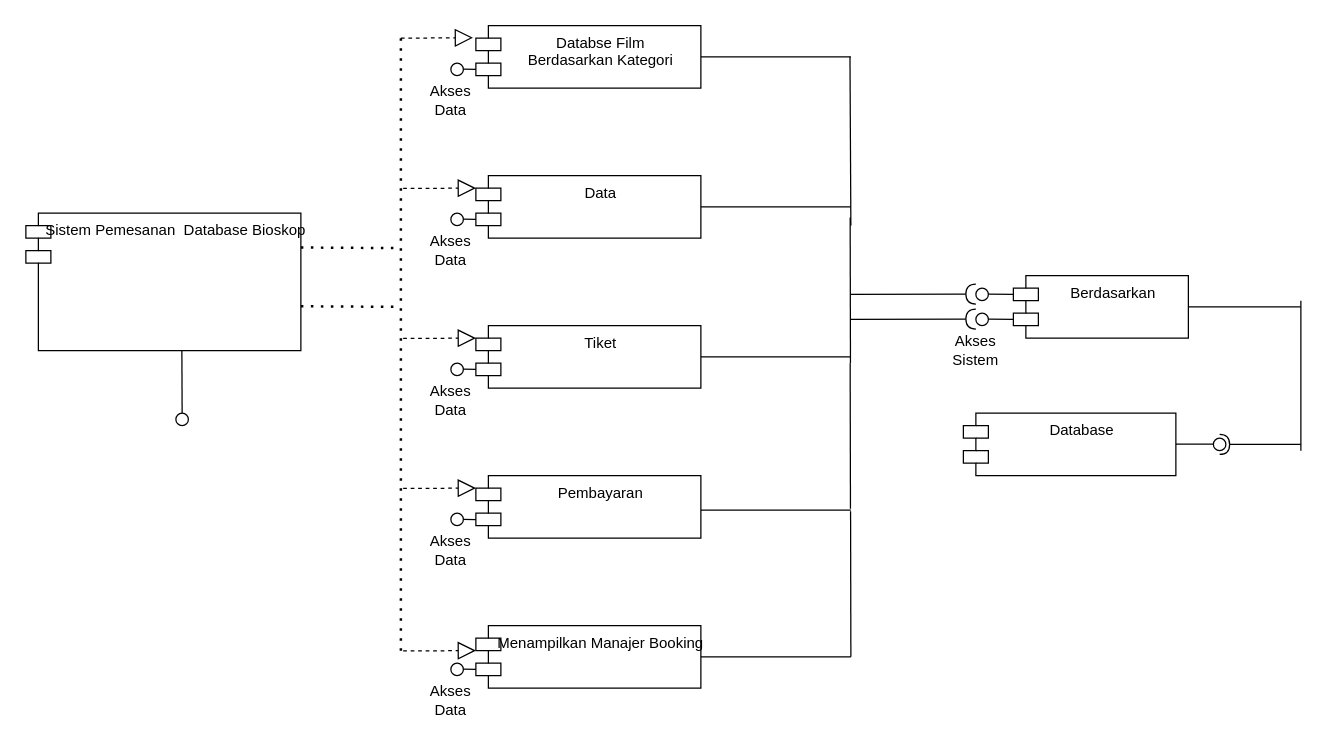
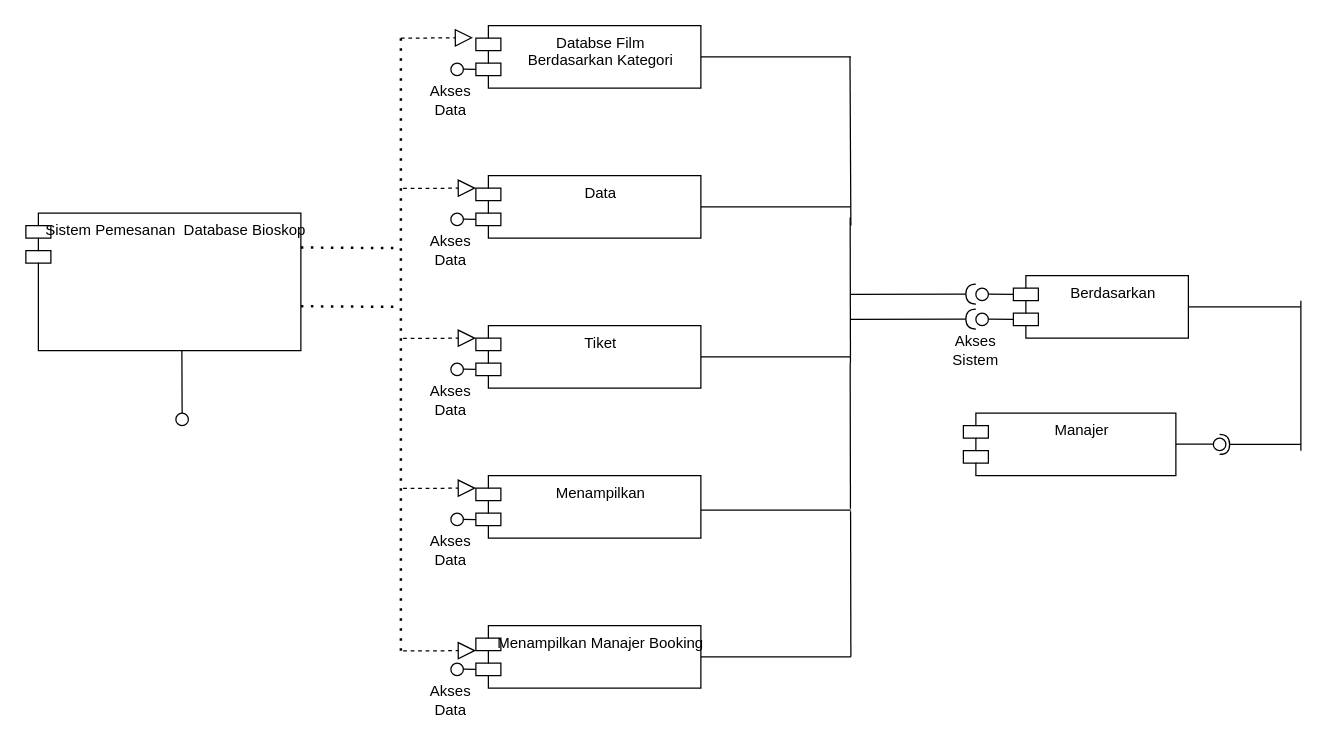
  <mxCell id="0" />
  <mxCell id="1" parent="0" />
  <mxCell id="2" value="Sistem Pemesanan  Database Bioskop" style="shape=module;align=left;spacingLeft=20;align=center;verticalAlign=top;" vertex="1" parent="1"><mxGeometry x="20" y="170" width="220" height="110" as="geometry" /></mxCell>
- <mxCell id="3" value="Database" style="shape=module;align=left;spacingLeft=20;align=center;verticalAlign=top;" vertex="1" parent="1"><mxGeometry x="770" y="330" width="170" height="50" as="geometry" /></mxCell>
+ <mxCell id="3" value="Manajer" style="shape=module;align=left;spacingLeft=20;align=center;verticalAlign=top;" vertex="1" parent="1"><mxGeometry x="770" y="330" width="170" height="50" as="geometry" /></mxCell>
  <mxCell id="4" value="Berdasarkan" style="shape=module;align=left;spacingLeft=20;align=center;verticalAlign=top;" vertex="1" parent="1"><mxGeometry x="810" y="220" width="140" height="50" as="geometry" /></mxCell>
  <mxCell id="5" value="Tiket" style="shape=module;align=left;spacingLeft=20;align=center;verticalAlign=top;" vertex="1" parent="1"><mxGeometry x="380" y="260" width="180" height="50" as="geometry" /></mxCell>
  <mxCell id="6" value="Data" style="shape=module;align=left;spacingLeft=20;align=center;verticalAlign=top;" vertex="1" parent="1"><mxGeometry x="380" y="140" width="180" height="50" as="geometry" /></mxCell>
  <mxCell id="7" value="Databse Film&#10;Berdasarkan Kategori" style="shape=module;align=left;spacingLeft=20;align=center;verticalAlign=top;" vertex="1" parent="1"><mxGeometry x="380" y="20" width="180" height="50" as="geometry" /></mxCell>
- <mxCell id="8" value="Pembayaran" style="shape=module;align=left;spacingLeft=20;align=center;verticalAlign=top;" vertex="1" parent="1"><mxGeometry x="380" y="380" width="180" height="50" as="geometry" /></mxCell>
+ <mxCell id="8" value="Menampilkan" style="shape=module;align=left;spacingLeft=20;align=center;verticalAlign=top;" vertex="1" parent="1"><mxGeometry x="380" y="380" width="180" height="50" as="geometry" /></mxCell>
  <mxCell id="9" value="Menampilkan Manajer Booking" style="shape=module;align=left;spacingLeft=20;align=center;verticalAlign=top;" vertex="1" parent="1"><mxGeometry x="380" y="500" width="180" height="50" as="geometry" /></mxCell>
  <mxCell id="10" value="" style="endArrow=none;dashed=1;html=1;dashPattern=1 3;strokeWidth=2;exitX=1;exitY=0.25;exitDx=0;exitDy=0;" edge="1" parent="1" source="2"><mxGeometry width="50" height="50" relative="1" as="geometry"><mxPoint x="210" y="130" as="sourcePoint" /><mxPoint x="320" y="198" as="targetPoint" /></mxGeometry></mxCell>
  <mxCell id="11" value="" style="endArrow=none;dashed=1;html=1;dashPattern=1 3;strokeWidth=2;exitX=1;exitY=0.25;exitDx=0;exitDy=0;" edge="1" parent="1"><mxGeometry width="50" height="50" relative="1" as="geometry"><mxPoint x="240" y="244.5" as="sourcePoint" /><mxPoint x="320" y="245" as="targetPoint" /></mxGeometry></mxCell>
  <mxCell id="12" value="" style="endArrow=none;dashed=1;html=1;dashPattern=1 3;strokeWidth=2;" edge="1" parent="1"><mxGeometry width="50" height="50" relative="1" as="geometry"><mxPoint x="320" y="520" as="sourcePoint" /><mxPoint x="320" y="30" as="targetPoint" /></mxGeometry></mxCell>
  <mxCell id="13" value="" style="endArrow=block;dashed=1;endFill=0;endSize=12;html=1;entryX=-0.013;entryY=0.195;entryDx=0;entryDy=0;entryPerimeter=0;" edge="1" parent="1" target="7"><mxGeometry width="160" relative="1" as="geometry"><mxPoint x="320" y="30" as="sourcePoint" /><mxPoint x="370" y="30" as="targetPoint" /><Array as="points"><mxPoint x="320" y="30" /></Array></mxGeometry></mxCell>
  <mxCell id="14" value="" style="endArrow=block;dashed=1;endFill=0;endSize=12;html=1;entryX=-0.013;entryY=0.195;entryDx=0;entryDy=0;entryPerimeter=0;" edge="1" parent="1"><mxGeometry width="160" relative="1" as="geometry"><mxPoint x="321.82" y="150.25" as="sourcePoint" /><mxPoint x="380" y="150" as="targetPoint" /><Array as="points"><mxPoint x="321.82" y="150.25" /></Array></mxGeometry></mxCell>
  <mxCell id="15" value="" style="endArrow=block;dashed=1;endFill=0;endSize=12;html=1;entryX=-0.013;entryY=0.195;entryDx=0;entryDy=0;entryPerimeter=0;" edge="1" parent="1"><mxGeometry width="160" relative="1" as="geometry"><mxPoint x="321.82" y="270.25" as="sourcePoint" /><mxPoint x="380" y="270" as="targetPoint" /><Array as="points"><mxPoint x="321.82" y="270.25" /></Array></mxGeometry></mxCell>
  <mxCell id="16" value="" style="endArrow=block;dashed=1;endFill=0;endSize=12;html=1;entryX=-0.013;entryY=0.195;entryDx=0;entryDy=0;entryPerimeter=0;" edge="1" parent="1"><mxGeometry width="160" relative="1" as="geometry"><mxPoint x="321.82" y="390.25" as="sourcePoint" /><mxPoint x="380" y="390" as="targetPoint" /><Array as="points"><mxPoint x="321.82" y="390.25" /></Array></mxGeometry></mxCell>
  <mxCell id="17" value="" style="endArrow=block;dashed=1;endFill=0;endSize=12;html=1;entryX=-0.013;entryY=0.195;entryDx=0;entryDy=0;entryPerimeter=0;" edge="1" parent="1"><mxGeometry width="160" relative="1" as="geometry"><mxPoint x="321.82" y="520.25" as="sourcePoint" /><mxPoint x="380" y="520" as="targetPoint" /><Array as="points"><mxPoint x="321.82" y="520.25" /></Array></mxGeometry></mxCell>
  <mxCell id="18" value="" style="line;strokeWidth=1;rotatable=0;dashed=0;labelPosition=right;align=left;verticalAlign=middle;spacingTop=0;spacingLeft=6;points=[];portConstraint=eastwest;" vertex="1" parent="1"><mxGeometry x="560" y="40" width="120" height="10" as="geometry" /></mxCell>
  <mxCell id="19" value="" style="line;strokeWidth=1;rotatable=0;dashed=0;labelPosition=right;align=left;verticalAlign=middle;spacingTop=0;spacingLeft=6;points=[];portConstraint=eastwest;" vertex="1" parent="1"><mxGeometry x="560" y="160" width="120" height="10" as="geometry" /></mxCell>
  <mxCell id="20" value="" style="line;strokeWidth=1;rotatable=0;dashed=0;labelPosition=right;align=left;verticalAlign=middle;spacingTop=0;spacingLeft=6;points=[];portConstraint=eastwest;" vertex="1" parent="1"><mxGeometry x="560" y="280" width="120" height="10" as="geometry" /></mxCell>
  <mxCell id="21" value="" style="line;strokeWidth=1;rotatable=0;dashed=0;labelPosition=right;align=left;verticalAlign=middle;spacingTop=0;spacingLeft=6;points=[];portConstraint=eastwest;" vertex="1" parent="1"><mxGeometry x="560" y="400" width="120" height="15" as="geometry" /></mxCell>
  <mxCell id="22" value="" style="line;strokeWidth=1;rotatable=0;dashed=0;labelPosition=right;align=left;verticalAlign=middle;spacingTop=0;spacingLeft=6;points=[];portConstraint=eastwest;" vertex="1" parent="1"><mxGeometry x="560" y="520" width="120" height="10" as="geometry" /></mxCell>
  <mxCell id="23" value="" style="rounded=0;orthogonalLoop=1;jettySize=auto;html=1;endArrow=halfCircle;endFill=0;entryX=0.5;entryY=0.5;entryDx=0;entryDy=0;endSize=6;strokeWidth=1;" edge="1" target="24" parent="1"><mxGeometry relative="1" as="geometry"><mxPoint x="1040" y="355" as="sourcePoint" /></mxGeometry></mxCell>
  <mxCell id="24" value="" style="ellipse;whiteSpace=wrap;html=1;fontFamily=Helvetica;fontSize=12;fontColor=#000000;align=center;strokeColor=#000000;fillColor=#ffffff;points=[];aspect=fixed;resizable=0;" vertex="1" parent="1"><mxGeometry x="970" y="350" width="10" height="10" as="geometry" /></mxCell>
  <mxCell id="25" value="" style="endArrow=none;html=1;entryX=0.998;entryY=0.57;entryDx=0;entryDy=0;entryPerimeter=0;" edge="1" parent="1" target="21"><mxGeometry width="50" height="50" relative="1" as="geometry"><mxPoint x="680" y="525" as="sourcePoint" /><mxPoint x="680" y="415" as="targetPoint" /></mxGeometry></mxCell>
  <mxCell id="26" value="" style="endArrow=none;html=1;entryX=0.998;entryY=0.57;entryDx=0;entryDy=0;entryPerimeter=0;" edge="1" parent="1"><mxGeometry width="50" height="50" relative="1" as="geometry"><mxPoint x="679.67" y="406.45" as="sourcePoint" /><mxPoint x="679.43" y="290" as="targetPoint" /></mxGeometry></mxCell>
  <mxCell id="27" value="" style="endArrow=none;html=1;entryX=0.998;entryY=0.57;entryDx=0;entryDy=0;entryPerimeter=0;" edge="1" parent="1"><mxGeometry width="50" height="50" relative="1" as="geometry"><mxPoint x="679.67" y="290" as="sourcePoint" /><mxPoint x="679.43" y="173.55" as="targetPoint" /></mxGeometry></mxCell>
  <mxCell id="28" value="" style="endArrow=none;html=1;entryX=0.994;entryY=0.488;entryDx=0;entryDy=0;entryPerimeter=0;" edge="1" parent="1" target="18"><mxGeometry width="50" height="50" relative="1" as="geometry"><mxPoint x="680" y="180" as="sourcePoint" /><mxPoint x="680" y="50" as="targetPoint" /></mxGeometry></mxCell>
  <mxCell id="29" value="" style="endArrow=none;html=1;exitX=1;exitY=0.5;exitDx=0;exitDy=0;" edge="1" parent="1" source="4"><mxGeometry width="50" height="50" relative="1" as="geometry"><mxPoint x="970" y="260" as="sourcePoint" /><mxPoint x="1040" y="245" as="targetPoint" /></mxGeometry></mxCell>
  <mxCell id="30" value="" style="endArrow=none;html=1;" edge="1" parent="1"><mxGeometry width="50" height="50" relative="1" as="geometry"><mxPoint x="1040" y="240" as="sourcePoint" /><mxPoint x="1040" y="360" as="targetPoint" /></mxGeometry></mxCell>
  <mxCell id="31" value="" style="endArrow=none;html=1;" edge="1" parent="1"><mxGeometry width="50" height="50" relative="1" as="geometry"><mxPoint x="940" y="354.76" as="sourcePoint" /><mxPoint x="970" y="354.76" as="targetPoint" /></mxGeometry></mxCell>
  <mxCell id="32" value="" style="ellipse;whiteSpace=wrap;html=1;fontFamily=Helvetica;fontSize=12;fontColor=#000000;align=center;strokeColor=#000000;fillColor=#ffffff;points=[];aspect=fixed;resizable=0;" vertex="1" parent="1"><mxGeometry x="780" y="230" width="10" height="10" as="geometry" /></mxCell>
  <mxCell id="33" value="" style="rounded=0;orthogonalLoop=1;jettySize=auto;html=1;endArrow=halfCircle;endFill=0;entryX=0.5;entryY=0.5;entryDx=0;entryDy=0;endSize=6;strokeWidth=1;" edge="1" parent="1"><mxGeometry relative="1" as="geometry"><mxPoint x="680" y="235" as="sourcePoint" /><mxPoint x="780" y="234.76" as="targetPoint" /></mxGeometry></mxCell>
  <mxCell id="34" value="" style="ellipse;whiteSpace=wrap;html=1;fontFamily=Helvetica;fontSize=12;fontColor=#000000;align=center;strokeColor=#000000;fillColor=#ffffff;points=[];aspect=fixed;resizable=0;" vertex="1" parent="1"><mxGeometry x="780" y="250" width="10" height="10" as="geometry" /></mxCell>
  <mxCell id="35" value="" style="rounded=0;orthogonalLoop=1;jettySize=auto;html=1;endArrow=halfCircle;endFill=0;entryX=0.5;entryY=0.5;entryDx=0;entryDy=0;endSize=6;strokeWidth=1;" edge="1" parent="1"><mxGeometry relative="1" as="geometry"><mxPoint x="680" y="255" as="sourcePoint" /><mxPoint x="780" y="254.76" as="targetPoint" /></mxGeometry></mxCell>
  <mxCell id="36" value="" style="endArrow=none;html=1;" edge="1" parent="1"><mxGeometry width="50" height="50" relative="1" as="geometry"><mxPoint x="790" y="234.76" as="sourcePoint" /><mxPoint x="810" y="235" as="targetPoint" /></mxGeometry></mxCell>
  <mxCell id="37" value="" style="endArrow=none;html=1;" edge="1" parent="1"><mxGeometry width="50" height="50" relative="1" as="geometry"><mxPoint x="790" y="254.76" as="sourcePoint" /><mxPoint x="810" y="255" as="targetPoint" /></mxGeometry></mxCell>
  <mxCell id="38" value="" style="ellipse;whiteSpace=wrap;html=1;fontFamily=Helvetica;fontSize=12;fontColor=#000000;align=center;strokeColor=#000000;fillColor=#ffffff;points=[];aspect=fixed;resizable=0;" vertex="1" parent="1"><mxGeometry x="360" y="50" width="10" height="10" as="geometry" /></mxCell>
  <mxCell id="39" value="" style="ellipse;whiteSpace=wrap;html=1;fontFamily=Helvetica;fontSize=12;fontColor=#000000;align=center;strokeColor=#000000;fillColor=#ffffff;points=[];aspect=fixed;resizable=0;" vertex="1" parent="1"><mxGeometry x="360" y="170" width="10" height="10" as="geometry" /></mxCell>
  <mxCell id="40" value="" style="ellipse;whiteSpace=wrap;html=1;fontFamily=Helvetica;fontSize=12;fontColor=#000000;align=center;strokeColor=#000000;fillColor=#ffffff;points=[];aspect=fixed;resizable=0;" vertex="1" parent="1"><mxGeometry x="360" y="290" width="10" height="10" as="geometry" /></mxCell>
  <mxCell id="41" value="" style="ellipse;whiteSpace=wrap;html=1;fontFamily=Helvetica;fontSize=12;fontColor=#000000;align=center;strokeColor=#000000;fillColor=#ffffff;points=[];aspect=fixed;resizable=0;" vertex="1" parent="1"><mxGeometry x="360" y="410" width="10" height="10" as="geometry" /></mxCell>
  <mxCell id="42" value="" style="ellipse;whiteSpace=wrap;html=1;fontFamily=Helvetica;fontSize=12;fontColor=#000000;align=center;strokeColor=#000000;fillColor=#ffffff;points=[];aspect=fixed;resizable=0;" vertex="1" parent="1"><mxGeometry x="360" y="530" width="10" height="10" as="geometry" /></mxCell>
  <mxCell id="43" value="" style="endArrow=none;html=1;" edge="1" parent="1"><mxGeometry width="50" height="50" relative="1" as="geometry"><mxPoint x="370" y="54.71" as="sourcePoint" /><mxPoint x="380" y="55" as="targetPoint" /></mxGeometry></mxCell>
  <mxCell id="44" value="" style="endArrow=none;html=1;" edge="1" parent="1"><mxGeometry width="50" height="50" relative="1" as="geometry"><mxPoint x="370" y="174.8" as="sourcePoint" /><mxPoint x="380" y="175.09" as="targetPoint" /></mxGeometry></mxCell>
  <mxCell id="45" value="" style="endArrow=none;html=1;" edge="1" parent="1"><mxGeometry width="50" height="50" relative="1" as="geometry"><mxPoint x="370" y="294.8" as="sourcePoint" /><mxPoint x="380" y="295.09" as="targetPoint" /></mxGeometry></mxCell>
  <mxCell id="46" value="" style="endArrow=none;html=1;" edge="1" parent="1"><mxGeometry width="50" height="50" relative="1" as="geometry"><mxPoint x="370" y="415" as="sourcePoint" /><mxPoint x="380" y="415.29" as="targetPoint" /></mxGeometry></mxCell>
  <mxCell id="47" value="" style="endArrow=none;html=1;" edge="1" parent="1"><mxGeometry width="50" height="50" relative="1" as="geometry"><mxPoint x="370" y="534.8" as="sourcePoint" /><mxPoint x="380" y="535.09" as="targetPoint" /></mxGeometry></mxCell>
  <mxCell id="48" value="" style="ellipse;whiteSpace=wrap;html=1;fontFamily=Helvetica;fontSize=12;fontColor=#000000;align=center;strokeColor=#000000;fillColor=#ffffff;points=[];aspect=fixed;resizable=0;" vertex="1" parent="1"><mxGeometry x="140" y="330" width="10" height="10" as="geometry" /></mxCell>
  <mxCell id="49" value="" style="endArrow=none;html=1;" edge="1" parent="1"><mxGeometry width="50" height="50" relative="1" as="geometry"><mxPoint x="145" y="330" as="sourcePoint" /><mxPoint x="144.8" y="280" as="targetPoint" /></mxGeometry></mxCell>
  <mxCell id="50" value="Akses&lt;br&gt;Data" style="text;html=1;strokeColor=none;fillColor=none;align=center;verticalAlign=middle;whiteSpace=wrap;rounded=0;" vertex="1" parent="1"><mxGeometry x="340" y="550" width="40" height="20" as="geometry" /></mxCell>
  <mxCell id="51" value="Akses Sistem" style="text;html=1;strokeColor=none;fillColor=none;align=center;verticalAlign=middle;whiteSpace=wrap;rounded=0;" vertex="1" parent="1"><mxGeometry x="760" y="270" width="40" height="20" as="geometry" /></mxCell>
  <mxCell id="52" value="Akses&lt;br&gt;Data" style="text;html=1;strokeColor=none;fillColor=none;align=center;verticalAlign=middle;whiteSpace=wrap;rounded=0;" vertex="1" parent="1"><mxGeometry x="340" y="430" width="40" height="20" as="geometry" /></mxCell>
  <mxCell id="53" value="Akses&lt;br&gt;Data" style="text;html=1;strokeColor=none;fillColor=none;align=center;verticalAlign=middle;whiteSpace=wrap;rounded=0;" vertex="1" parent="1"><mxGeometry x="340" y="310" width="40" height="20" as="geometry" /></mxCell>
  <mxCell id="54" value="Akses&lt;br&gt;Data" style="text;html=1;strokeColor=none;fillColor=none;align=center;verticalAlign=middle;whiteSpace=wrap;rounded=0;" vertex="1" parent="1"><mxGeometry x="340" y="190" width="40" height="20" as="geometry" /></mxCell>
  <mxCell id="55" value="Akses&lt;br&gt;Data" style="text;html=1;strokeColor=none;fillColor=none;align=center;verticalAlign=middle;whiteSpace=wrap;rounded=0;" vertex="1" parent="1"><mxGeometry x="340" y="70" width="40" height="20" as="geometry" /></mxCell>
